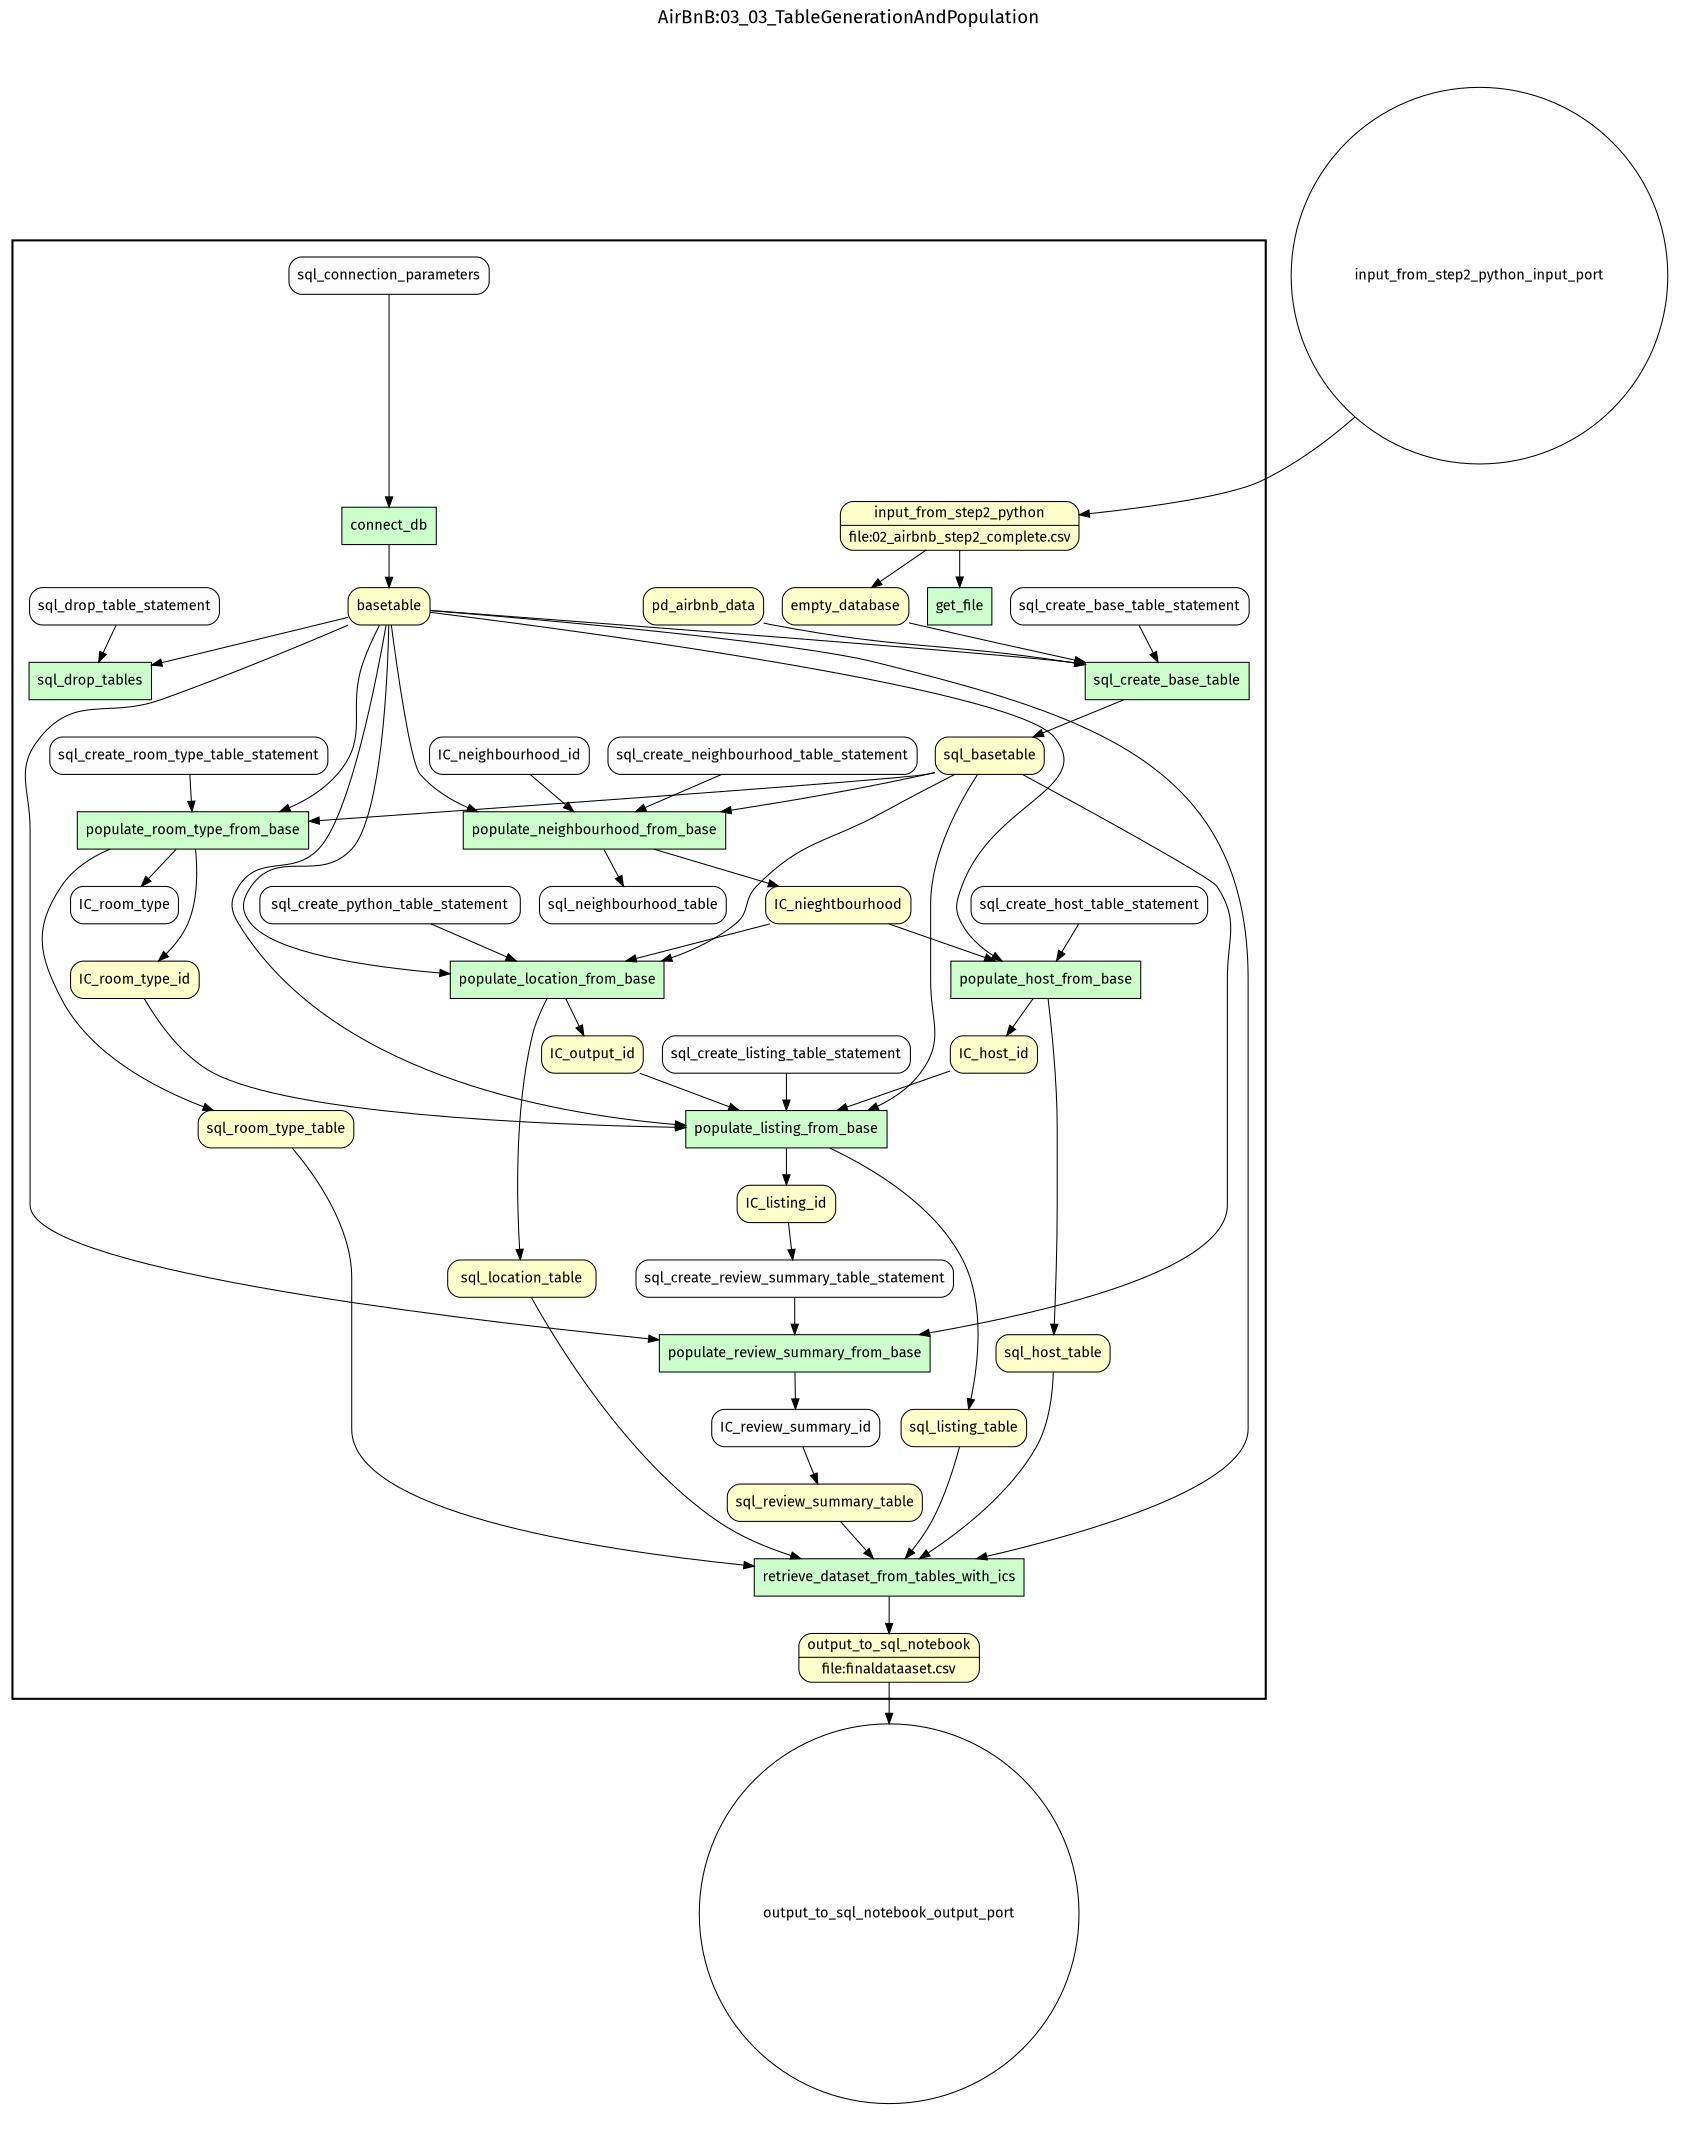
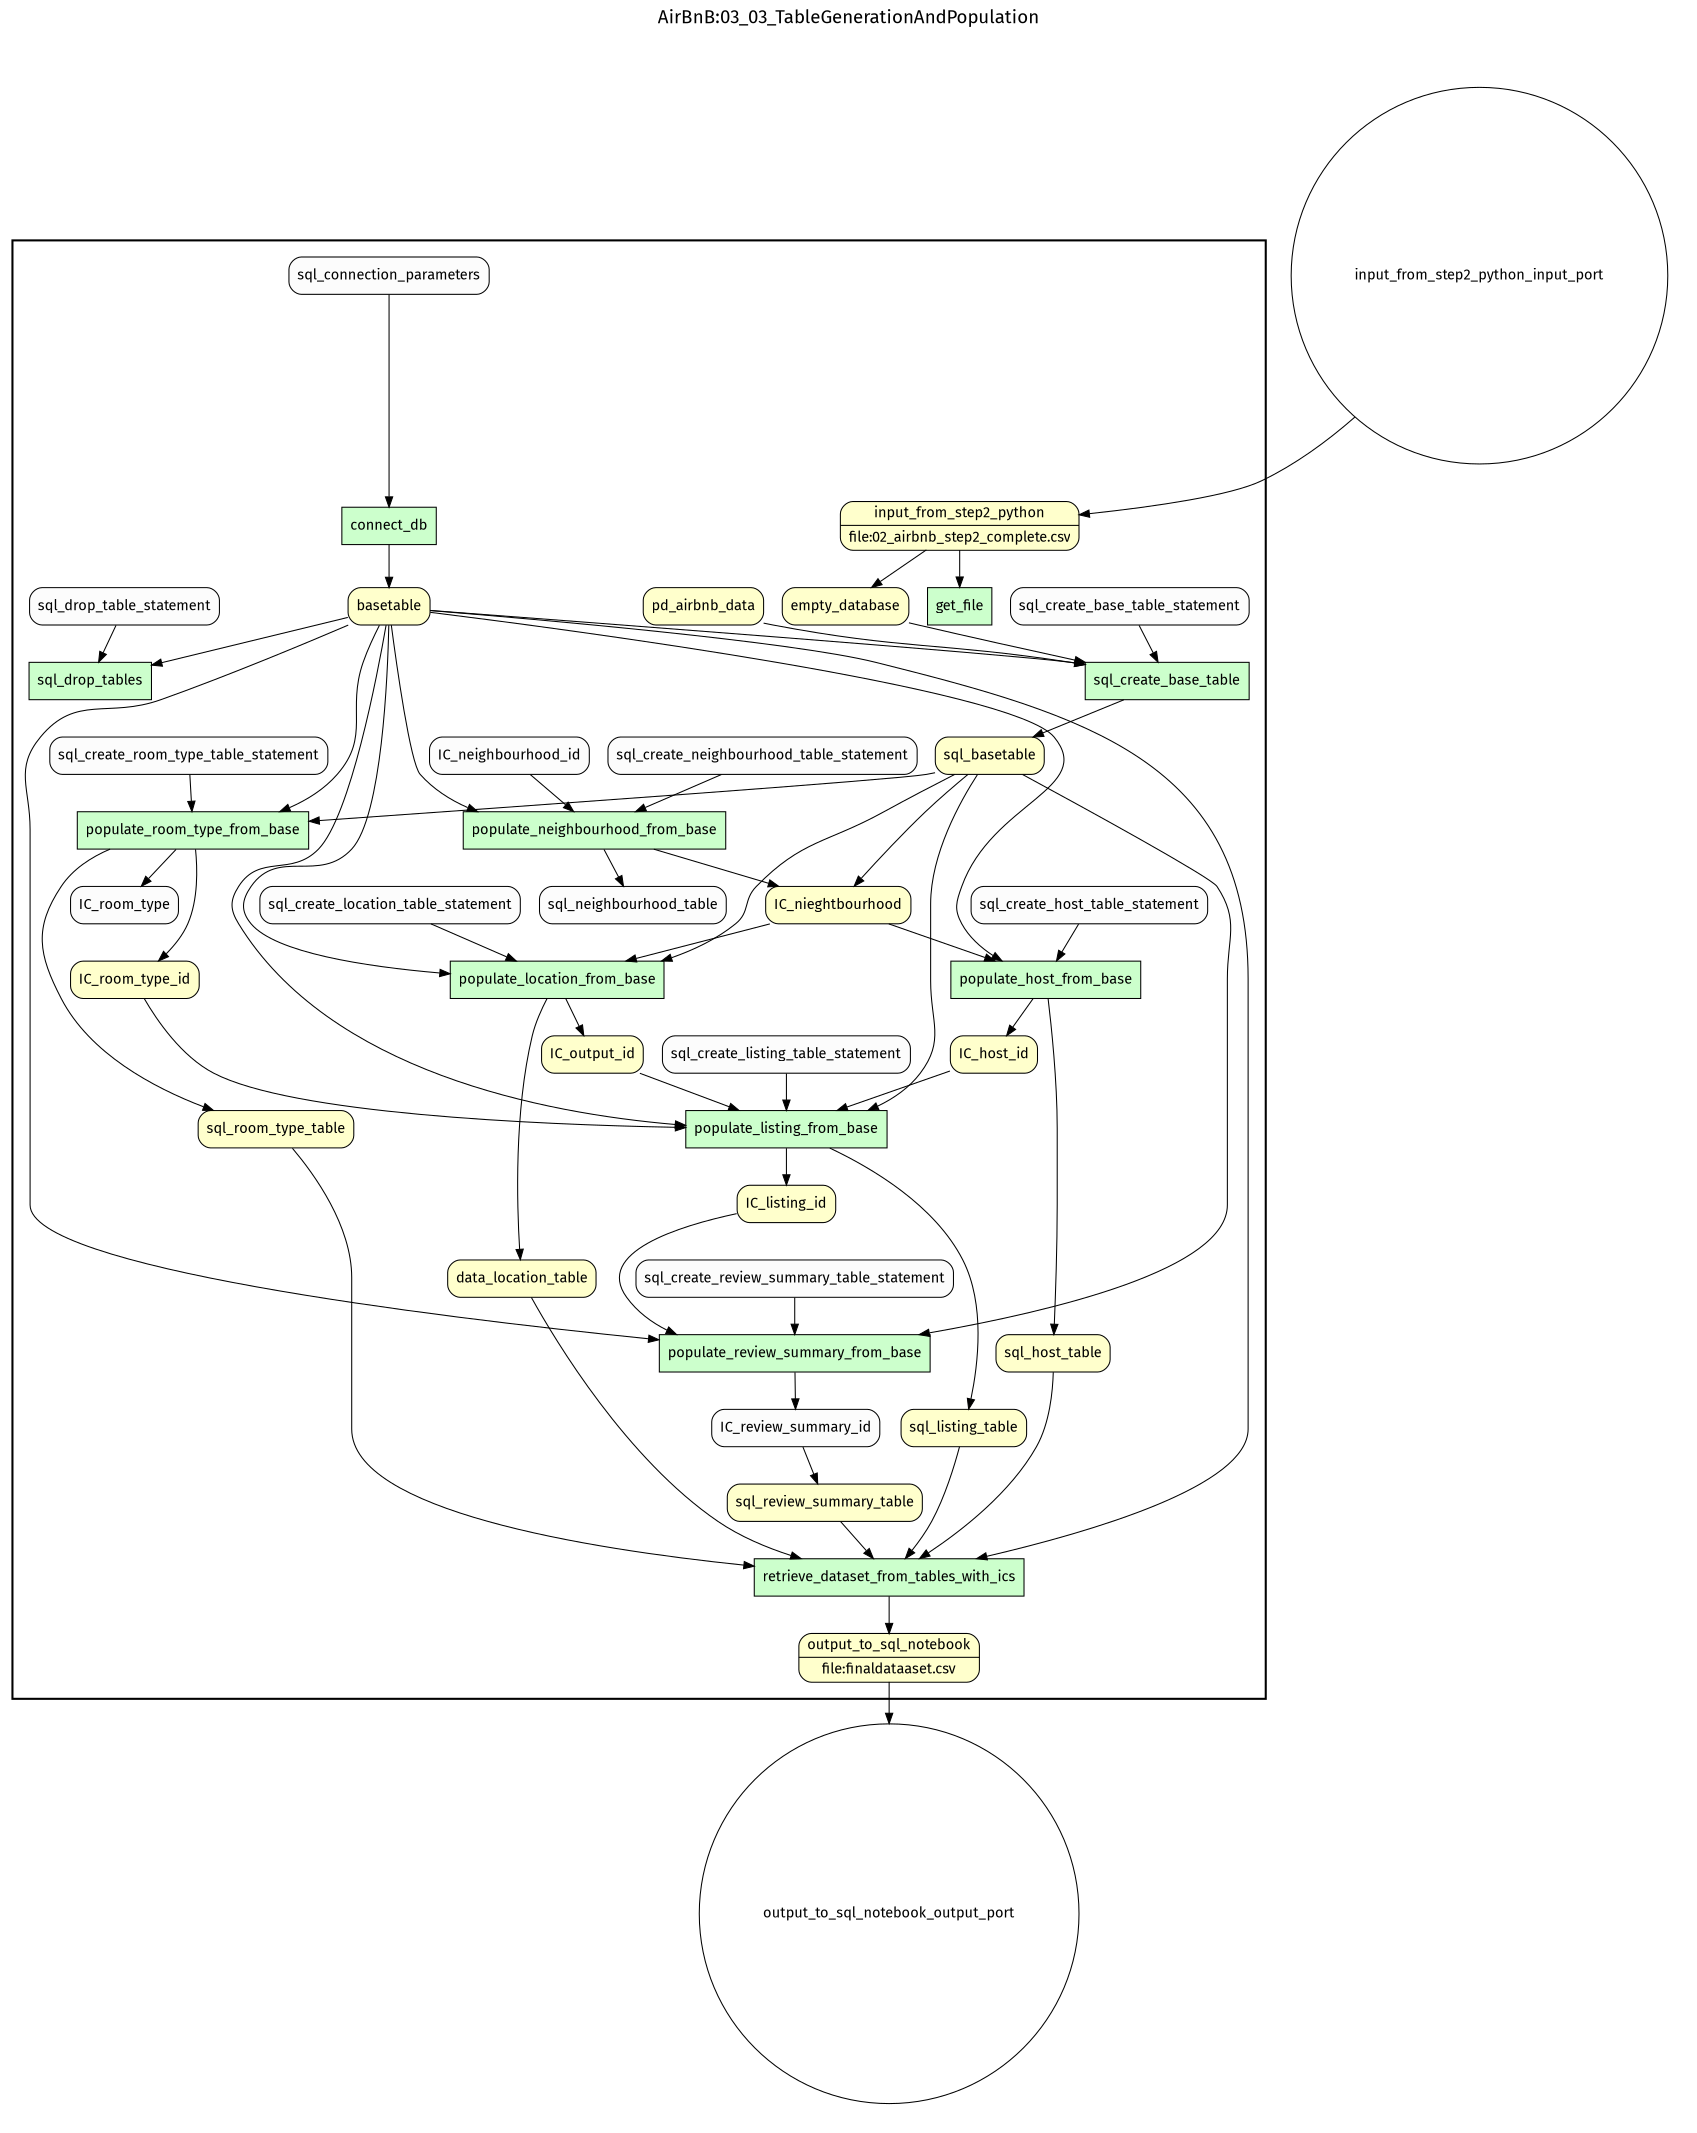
  digraph {
    fontname="Fira Sans"
    fontsize=18
    label="AirBnB:03_03_TableGenerationAndPopulation"
    labelloc=t
    rankdir=TB
    node [fillcolor="#FFFFCC" fontname="Fira Sans" peripheries=1 shape=box style="rounded,filled"]
    edge [fontname="Fira Sans"]
    get_file [fillcolor="#CCFFCC" style=filled]
    pd_airbnb_data
    connect_db [fillcolor="#CCFFCC" style=filled]
    n4 [label=basetable]
    sql_drop_tables [fillcolor="#CCFFCC" style=filled]
    empty_database
    sql_create_base_table [fillcolor="#CCFFCC" style=filled]
    sql_basetable
    populate_host_from_base [fillcolor="#CCFFCC" style=filled]
    IC_host_id
    sql_host_table
    populate_neighbourhood_from_base [fillcolor="#CCFFCC" style=filled]
    IC_nieghtbourhood
    sql_neighbourhood_table [fillcolor="#FCFCFC"]
    IC_neighbourhood_id [fillcolor="#FCFCFC"]
    populate_location_from_base [fillcolor="#CCFFCC" style=filled]
    n17 [label=IC_output_id]
-   sql_location_table
+   sql_location_table [label=data_location_table]
    populate_room_type_from_base [fillcolor="#CCFFCC" style=filled]
    IC_room_type_id
    sql_room_type_table
    IC_room_type [fillcolor="#FCFCFC"]
    populate_listing_from_base [fillcolor="#CCFFCC" style=filled]
    IC_listing_id
    sql_listing_table
    populate_review_summary_from_base [fillcolor="#CCFFCC" style=filled]
    sql_review_summary_table
    IC_review_summary_id [fillcolor="#FCFCFC"]
    retrieve_dataset_from_tables_with_ics [fillcolor="#CCFFCC" style=filled]
    n30 [label="{<f0> output_to_sql_notebook |<f1> file\:finaldataaset.csv}" rankdir=LR shape=record]
    n31 [label="{<f0> input_from_step2_python |<f1> file\:02_airbnb_step2_complete.csv}" rankdir=LR shape=record]
    sql_connection_parameters [fillcolor="#FCFCFC"]
    sql_drop_table_statement [fillcolor="#FCFCFC"]
    sql_create_base_table_statement [fillcolor="#FCFCFC"]
    sql_create_host_table_statement [fillcolor="#FCFCFC"]
    sql_create_neighbourhood_table_statement [fillcolor="#FCFCFC"]
-   sql_create_location_table_statement [fillcolor="#FCFCFC" label=sql_create_python_table_statement]
+   sql_create_location_table_statement [fillcolor="#FCFCFC"]
    sql_create_room_type_table_statement [fillcolor="#FCFCFC"]
    sql_create_listing_table_statement [fillcolor="#FCFCFC"]
    sql_create_review_summary_table_statement [fillcolor="#FCFCFC"]
    input_from_step2_python_input_port [fillcolor="#FFFFFF" shape=circle width=0.2]
    output_to_sql_notebook_output_port [fillcolor="#FFFFFF" shape=circle width=0.2]
    subgraph cluster_1 {
      color=black
      label=""
      penwidth=2
      subgraph cluster_2 {
        color=white
        label=""
        penwidth=2
        get_file
        pd_airbnb_data
        connect_db
        n4
        sql_drop_tables
        empty_database
        sql_create_base_table
        sql_basetable
        populate_host_from_base
        IC_host_id
        sql_host_table
        populate_neighbourhood_from_base
        IC_nieghtbourhood
        sql_neighbourhood_table
        IC_neighbourhood_id
        populate_location_from_base
        n17
        sql_location_table
        populate_room_type_from_base
        IC_room_type_id
        sql_room_type_table
        IC_room_type
        populate_listing_from_base
        IC_listing_id
        sql_listing_table
        populate_review_summary_from_base
        sql_review_summary_table
        IC_review_summary_id
        retrieve_dataset_from_tables_with_ics
        n30
        n31
        sql_connection_parameters
        sql_drop_table_statement
        sql_create_base_table_statement
        sql_create_host_table_statement
        sql_create_neighbourhood_table_statement
        sql_create_location_table_statement
        sql_create_room_type_table_statement
        sql_create_listing_table_statement
        sql_create_review_summary_table_statement
      }
    }
    subgraph cluster_3 {
      color=white
      label=""
      subgraph cluster_4 {
        color=white
        label=""
        output_to_sql_notebook_output_port
      }
    }
    subgraph cluster_5 {
      color=white
      label=""
      subgraph cluster_6 {
        color=white
        label=""
        input_from_step2_python_input_port
      }
    }
    pd_airbnb_data -> sql_create_base_table
    connect_db -> n4
    n4 -> sql_drop_tables
    n4 -> sql_create_base_table
    n4 -> populate_host_from_base
    n4 -> populate_neighbourhood_from_base
    n4 -> populate_location_from_base
    n4 -> populate_room_type_from_base
    n4 -> populate_listing_from_base
    n4 -> populate_review_summary_from_base
    n4 -> retrieve_dataset_from_tables_with_ics
    empty_database -> sql_create_base_table
    sql_create_base_table -> sql_basetable
-   sql_basetable -> populate_neighbourhood_from_base
+   sql_basetable -> IC_nieghtbourhood
    sql_basetable -> populate_location_from_base
    sql_basetable -> populate_room_type_from_base
    sql_basetable -> populate_listing_from_base
    sql_basetable -> populate_review_summary_from_base
    populate_host_from_base -> IC_host_id
    populate_host_from_base -> sql_host_table
    IC_host_id -> populate_listing_from_base
    sql_host_table -> retrieve_dataset_from_tables_with_ics
    populate_neighbourhood_from_base -> IC_nieghtbourhood
    populate_neighbourhood_from_base -> sql_neighbourhood_table
    IC_nieghtbourhood -> populate_host_from_base
    IC_nieghtbourhood -> populate_location_from_base
    IC_neighbourhood_id -> populate_neighbourhood_from_base
    populate_location_from_base -> n17
    populate_location_from_base -> sql_location_table
    n17 -> populate_listing_from_base
    sql_location_table -> retrieve_dataset_from_tables_with_ics
    populate_room_type_from_base -> IC_room_type_id
    populate_room_type_from_base -> sql_room_type_table
    populate_room_type_from_base -> IC_room_type
    IC_room_type_id -> populate_listing_from_base
    sql_room_type_table -> retrieve_dataset_from_tables_with_ics
    populate_listing_from_base -> IC_listing_id
    populate_listing_from_base -> sql_listing_table
-   IC_listing_id -> sql_create_review_summary_table_statement
+   IC_listing_id -> populate_review_summary_from_base
    sql_listing_table -> retrieve_dataset_from_tables_with_ics
    populate_review_summary_from_base -> IC_review_summary_id
    sql_review_summary_table -> retrieve_dataset_from_tables_with_ics
    IC_review_summary_id -> sql_review_summary_table
    retrieve_dataset_from_tables_with_ics -> n30
    n30 -> output_to_sql_notebook_output_port
    n31 -> get_file
    n31 -> empty_database
    sql_connection_parameters -> connect_db
    sql_drop_table_statement -> sql_drop_tables
    sql_create_base_table_statement -> sql_create_base_table
    sql_create_host_table_statement -> populate_host_from_base
    sql_create_neighbourhood_table_statement -> populate_neighbourhood_from_base
    sql_create_location_table_statement -> populate_location_from_base
    sql_create_room_type_table_statement -> populate_room_type_from_base
    sql_create_listing_table_statement -> populate_listing_from_base
    sql_create_review_summary_table_statement -> populate_review_summary_from_base
    input_from_step2_python_input_port -> n31
  }
